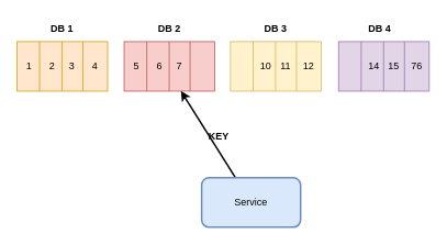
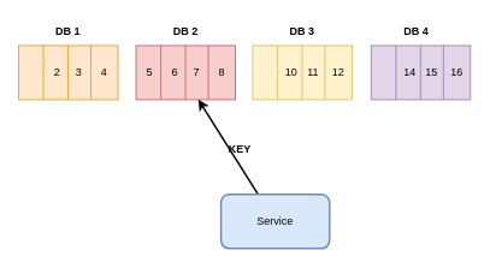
  <mxCell id="0" />
  <mxCell id="1" parent="0" />
  <mxCell id="2" value="DB 1" style="text;html=1;strokeColor=none;fillColor=none;align=center;verticalAlign=middle;whiteSpace=wrap;rounded=0;fontStyle=1" parent="1" vertex="1"><mxGeometry x="45" y="20" width="60" height="30" as="geometry" /></mxCell>
  <mxCell id="3" value="DB 2" style="text;html=1;strokeColor=none;fillColor=none;align=center;verticalAlign=middle;whiteSpace=wrap;rounded=0;fontStyle=1" parent="1" vertex="1"><mxGeometry x="175" y="20" width="60" height="30" as="geometry" /></mxCell>
  <mxCell id="4" value="DB 3" style="text;html=1;strokeColor=none;fillColor=none;align=center;verticalAlign=middle;whiteSpace=wrap;rounded=0;fontStyle=1" parent="1" vertex="1"><mxGeometry x="303.5" y="20" width="60" height="30" as="geometry" /></mxCell>
  <mxCell id="5" value="DB 4" style="text;html=1;strokeColor=none;fillColor=none;align=center;verticalAlign=middle;whiteSpace=wrap;rounded=0;fontStyle=1" parent="1" vertex="1"><mxGeometry x="430" y="20" width="60" height="30" as="geometry" /></mxCell>
  <mxCell id="6" value="" style="rounded=0;whiteSpace=wrap;html=1;fillColor=#ffe6cc;strokeColor=#d79b00;" parent="1" vertex="1"><mxGeometry x="20" y="50" width="110" height="60" as="geometry" /></mxCell>
  <mxCell id="7" value="" style="endArrow=none;html=1;rounded=0;entryX=0.25;entryY=0;entryDx=0;entryDy=0;exitX=0.25;exitY=1;exitDx=0;exitDy=0;fillColor=#ffe6cc;strokeColor=#d79b00;" parent="1" source="6" target="6" edge="1"><mxGeometry width="50" height="50" relative="1" as="geometry"><mxPoint x="40" y="220" as="sourcePoint" /><mxPoint x="90" y="170" as="targetPoint" /></mxGeometry></mxCell>
  <mxCell id="8" value="" style="endArrow=none;html=1;rounded=0;entryX=0.25;entryY=0;entryDx=0;entryDy=0;exitX=0.25;exitY=1;exitDx=0;exitDy=0;fillColor=#ffe6cc;strokeColor=#d79b00;" parent="1" edge="1"><mxGeometry width="50" height="50" relative="1" as="geometry"><mxPoint x="74.66" y="110" as="sourcePoint" /><mxPoint x="74.66" y="50" as="targetPoint" /></mxGeometry></mxCell>
  <mxCell id="9" value="" style="endArrow=none;html=1;rounded=0;entryX=0.25;entryY=0;entryDx=0;entryDy=0;exitX=0.25;exitY=1;exitDx=0;exitDy=0;fillColor=#ffe6cc;strokeColor=#d79b00;" parent="1" edge="1"><mxGeometry width="50" height="50" relative="1" as="geometry"><mxPoint x="100" y="110" as="sourcePoint" /><mxPoint x="100" y="50" as="targetPoint" /></mxGeometry></mxCell>
  <mxCell id="10" value="" style="rounded=0;whiteSpace=wrap;html=1;fillColor=#f8cecc;strokeColor=#b85450;" parent="1" vertex="1"><mxGeometry x="150" y="50" width="110" height="60" as="geometry" /></mxCell>
  <mxCell id="11" value="" style="endArrow=none;html=1;rounded=0;entryX=0.25;entryY=0;entryDx=0;entryDy=0;exitX=0.25;exitY=1;exitDx=0;exitDy=0;fillColor=#f8cecc;strokeColor=#b85450;" parent="1" source="10" target="10" edge="1"><mxGeometry width="50" height="50" relative="1" as="geometry"><mxPoint x="170" y="220" as="sourcePoint" /><mxPoint x="220" y="170" as="targetPoint" /></mxGeometry></mxCell>
  <mxCell id="12" value="" style="endArrow=none;html=1;rounded=0;entryX=0.25;entryY=0;entryDx=0;entryDy=0;exitX=0.25;exitY=1;exitDx=0;exitDy=0;fillColor=#f8cecc;strokeColor=#b85450;" parent="1" edge="1"><mxGeometry width="50" height="50" relative="1" as="geometry"><mxPoint x="204.66" y="110" as="sourcePoint" /><mxPoint x="204.66" y="50" as="targetPoint" /></mxGeometry></mxCell>
  <mxCell id="13" value="" style="endArrow=none;html=1;rounded=0;entryX=0.25;entryY=0;entryDx=0;entryDy=0;exitX=0.25;exitY=1;exitDx=0;exitDy=0;fillColor=#f8cecc;strokeColor=#b85450;" parent="1" edge="1"><mxGeometry width="50" height="50" relative="1" as="geometry"><mxPoint x="230" y="110" as="sourcePoint" /><mxPoint x="230" y="50" as="targetPoint" /></mxGeometry></mxCell>
  <mxCell id="14" value="" style="rounded=0;whiteSpace=wrap;html=1;fillColor=#fff2cc;strokeColor=#d6b656;" parent="1" vertex="1"><mxGeometry x="279" y="50" width="110" height="60" as="geometry" /></mxCell>
  <mxCell id="15" value="" style="endArrow=none;html=1;rounded=0;entryX=0.25;entryY=0;entryDx=0;entryDy=0;exitX=0.25;exitY=1;exitDx=0;exitDy=0;fillColor=#fff2cc;strokeColor=#d6b656;" parent="1" source="14" target="14" edge="1"><mxGeometry width="50" height="50" relative="1" as="geometry"><mxPoint x="299" y="220" as="sourcePoint" /><mxPoint x="349" y="170" as="targetPoint" /></mxGeometry></mxCell>
  <mxCell id="16" value="" style="endArrow=none;html=1;rounded=0;entryX=0.25;entryY=0;entryDx=0;entryDy=0;exitX=0.25;exitY=1;exitDx=0;exitDy=0;fillColor=#fff2cc;strokeColor=#d6b656;" parent="1" edge="1"><mxGeometry width="50" height="50" relative="1" as="geometry"><mxPoint x="333.66" y="110" as="sourcePoint" /><mxPoint x="333.66" y="50" as="targetPoint" /></mxGeometry></mxCell>
  <mxCell id="17" value="" style="endArrow=none;html=1;rounded=0;entryX=0.25;entryY=0;entryDx=0;entryDy=0;exitX=0.25;exitY=1;exitDx=0;exitDy=0;fillColor=#fff2cc;strokeColor=#d6b656;" parent="1" edge="1"><mxGeometry width="50" height="50" relative="1" as="geometry"><mxPoint x="359" y="110" as="sourcePoint" /><mxPoint x="359" y="50" as="targetPoint" /></mxGeometry></mxCell>
  <mxCell id="18" value="" style="rounded=0;whiteSpace=wrap;html=1;fillColor=#e1d5e7;strokeColor=#9673a6;" parent="1" vertex="1"><mxGeometry x="410" y="50" width="110" height="60" as="geometry" /></mxCell>
  <mxCell id="19" value="" style="endArrow=none;html=1;rounded=0;entryX=0.25;entryY=0;entryDx=0;entryDy=0;exitX=0.25;exitY=1;exitDx=0;exitDy=0;fillColor=#e1d5e7;strokeColor=#9673a6;" parent="1" source="18" target="18" edge="1"><mxGeometry width="50" height="50" relative="1" as="geometry"><mxPoint x="430" y="220" as="sourcePoint" /><mxPoint x="480" y="170" as="targetPoint" /></mxGeometry></mxCell>
  <mxCell id="20" value="" style="endArrow=none;html=1;rounded=0;entryX=0.25;entryY=0;entryDx=0;entryDy=0;exitX=0.25;exitY=1;exitDx=0;exitDy=0;fillColor=#e1d5e7;strokeColor=#9673a6;" parent="1" edge="1"><mxGeometry width="50" height="50" relative="1" as="geometry"><mxPoint x="464.66" y="110" as="sourcePoint" /><mxPoint x="464.66" y="50" as="targetPoint" /></mxGeometry></mxCell>
  <mxCell id="21" value="" style="endArrow=none;html=1;rounded=0;entryX=0.25;entryY=0;entryDx=0;entryDy=0;exitX=0.25;exitY=1;exitDx=0;exitDy=0;fillColor=#e1d5e7;strokeColor=#9673a6;" parent="1" edge="1"><mxGeometry width="50" height="50" relative="1" as="geometry"><mxPoint x="490" y="110" as="sourcePoint" /><mxPoint x="490" y="50" as="targetPoint" /></mxGeometry></mxCell>
  <mxCell id="22" style="rounded=0;orthogonalLoop=1;jettySize=auto;html=1;entryX=0.626;entryY=0.997;entryDx=0;entryDy=0;entryPerimeter=0;strokeWidth=2;" parent="1" source="23" target="10" edge="1"><mxGeometry relative="1" as="geometry" /></mxCell>
  <mxCell id="23" value="Service" style="rounded=1;whiteSpace=wrap;html=1;fillColor=#dae8fc;strokeColor=#6c8ebf;strokeWidth=2;" parent="1" vertex="1"><mxGeometry x="244" y="215" width="120" height="60" as="geometry" /></mxCell>
- <mxCell id="24" value="1" style="text;html=1;strokeColor=none;fillColor=none;align=center;verticalAlign=middle;whiteSpace=wrap;rounded=0;" parent="1" vertex="1"><mxGeometry x="25" y="65" width="20" height="30" as="geometry" /></mxCell>
  <mxCell id="25" value="4" style="text;html=1;strokeColor=none;fillColor=none;align=center;verticalAlign=middle;whiteSpace=wrap;rounded=0;" parent="1" vertex="1"><mxGeometry x="105" y="65" width="20" height="30" as="geometry" /></mxCell>
  <mxCell id="26" value="2" style="text;html=1;strokeColor=none;fillColor=none;align=center;verticalAlign=middle;whiteSpace=wrap;rounded=0;" parent="1" vertex="1"><mxGeometry x="48" y="65" width="30" height="30" as="geometry" /></mxCell>
  <mxCell id="27" value="3" style="text;html=1;strokeColor=none;fillColor=none;align=center;verticalAlign=middle;whiteSpace=wrap;rounded=0;" parent="1" vertex="1"><mxGeometry x="77" y="65" width="20" height="30" as="geometry" /></mxCell>
  <mxCell id="28" value="5" style="text;html=1;strokeColor=none;fillColor=none;align=center;verticalAlign=middle;whiteSpace=wrap;rounded=0;" parent="1" vertex="1"><mxGeometry x="155" y="65" width="20" height="30" as="geometry" /></mxCell>
+ <mxCell id="29" value="8" style="text;html=1;strokeColor=none;fillColor=none;align=center;verticalAlign=middle;whiteSpace=wrap;rounded=0;" parent="1" vertex="1"><mxGeometry x="235" y="65" width="20" height="30" as="geometry" /></mxCell>
  <mxCell id="30" value="6" style="text;html=1;strokeColor=none;fillColor=none;align=center;verticalAlign=middle;whiteSpace=wrap;rounded=0;" parent="1" vertex="1"><mxGeometry x="178" y="65" width="30" height="30" as="geometry" /></mxCell>
  <mxCell id="31" value="7" style="text;html=1;strokeColor=none;fillColor=none;align=center;verticalAlign=middle;whiteSpace=wrap;rounded=0;" parent="1" vertex="1"><mxGeometry x="207" y="65" width="20" height="30" as="geometry" /></mxCell>
  <mxCell id="32" value="12" style="text;html=1;strokeColor=none;fillColor=none;align=center;verticalAlign=middle;whiteSpace=wrap;rounded=0;" parent="1" vertex="1"><mxGeometry x="363.5" y="65" width="20" height="30" as="geometry" /></mxCell>
  <mxCell id="33" value="10" style="text;html=1;strokeColor=none;fillColor=none;align=center;verticalAlign=middle;whiteSpace=wrap;rounded=0;" parent="1" vertex="1"><mxGeometry x="306.5" y="65" width="30" height="30" as="geometry" /></mxCell>
  <mxCell id="34" value="11" style="text;html=1;strokeColor=none;fillColor=none;align=center;verticalAlign=middle;whiteSpace=wrap;rounded=0;" parent="1" vertex="1"><mxGeometry x="335.5" y="65" width="20" height="30" as="geometry" /></mxCell>
- <mxCell id="35" value="76" style="text;html=1;strokeColor=none;fillColor=none;align=center;verticalAlign=middle;whiteSpace=wrap;rounded=0;" parent="1" vertex="1"><mxGeometry x="495" y="65" width="20" height="30" as="geometry" /></mxCell>
+ <mxCell id="35" value="16" style="text;html=1;strokeColor=none;fillColor=none;align=center;verticalAlign=middle;whiteSpace=wrap;rounded=0;" parent="1" vertex="1"><mxGeometry x="495" y="65" width="20" height="30" as="geometry" /></mxCell>
  <mxCell id="36" value="14" style="text;html=1;strokeColor=none;fillColor=none;align=center;verticalAlign=middle;whiteSpace=wrap;rounded=0;" parent="1" vertex="1"><mxGeometry x="438" y="65" width="30" height="30" as="geometry" /></mxCell>
  <mxCell id="37" value="15" style="text;html=1;strokeColor=none;fillColor=none;align=center;verticalAlign=middle;whiteSpace=wrap;rounded=0;" parent="1" vertex="1"><mxGeometry x="467" y="65" width="20" height="30" as="geometry" /></mxCell>
  <mxCell id="38" value="KEY" style="text;html=1;strokeColor=none;fillColor=none;align=center;verticalAlign=middle;whiteSpace=wrap;rounded=0;fontStyle=1" parent="1" vertex="1"><mxGeometry x="235" y="150" width="60" height="30" as="geometry" /></mxCell>
